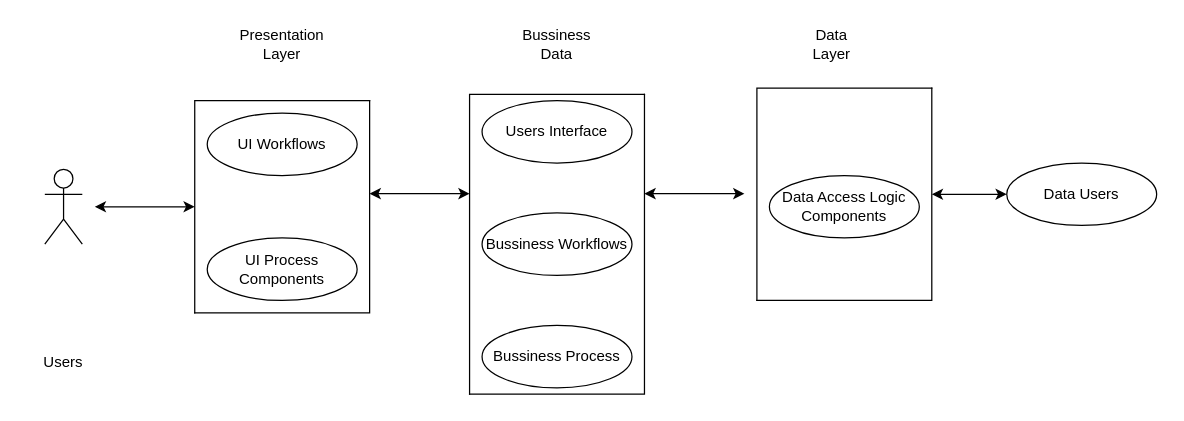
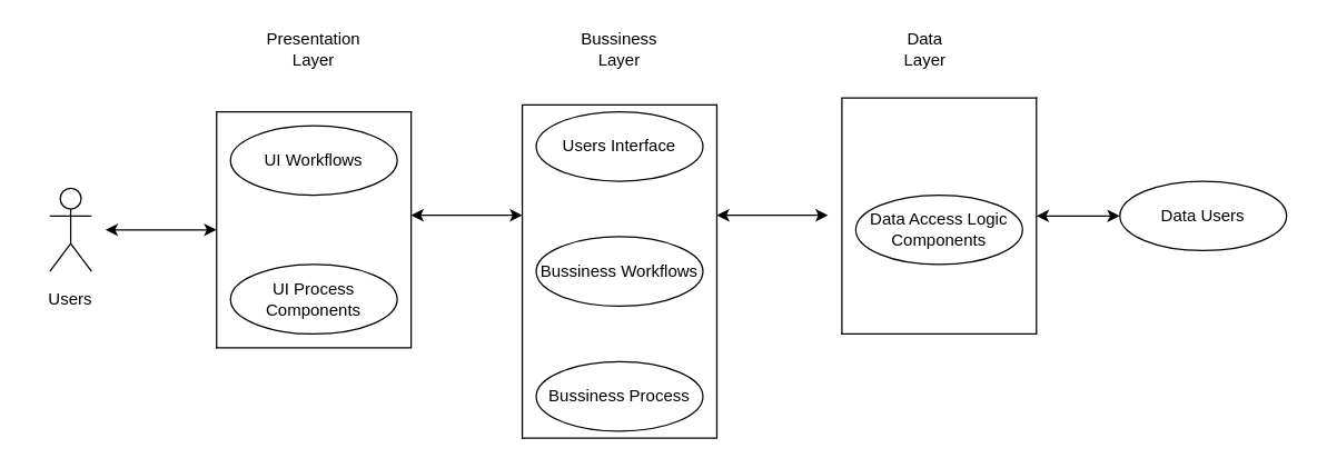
  <mxCell id="0" />
  <mxCell id="1" parent="0" />
  <mxCell id="2" value="UI Workflows" style="ellipse;whiteSpace=wrap;html=1;" parent="1" vertex="1"><mxGeometry x="165" y="90" width="120" height="50" as="geometry" /></mxCell>
  <mxCell id="3" value="Users Interface" style="ellipse;whiteSpace=wrap;html=1;" parent="1" vertex="1"><mxGeometry x="385" y="80" width="120" height="50" as="geometry" /></mxCell>
  <mxCell id="4" value="" style="shape=partialRectangle;whiteSpace=wrap;html=1;top=0;left=0;fillColor=none;" parent="1" vertex="1"><mxGeometry x="605" y="70" width="140" height="170" as="geometry" /></mxCell>
  <mxCell id="5" value="" style="shape=partialRectangle;whiteSpace=wrap;html=1;bottom=0;right=0;fillColor=none;" parent="1" vertex="1"><mxGeometry x="155" y="80" width="140" height="170" as="geometry" /></mxCell>
  <mxCell id="6" value="" style="shape=partialRectangle;whiteSpace=wrap;html=1;top=0;left=0;fillColor=none;" parent="1" vertex="1"><mxGeometry x="155" y="80" width="140" height="170" as="geometry" /></mxCell>
  <mxCell id="7" value="" style="shape=partialRectangle;whiteSpace=wrap;html=1;bottom=0;right=0;fillColor=none;" parent="1" vertex="1"><mxGeometry x="375" y="75" width="140" height="240" as="geometry" /></mxCell>
  <mxCell id="8" value="Bussiness Workflows" style="ellipse;whiteSpace=wrap;html=1;" parent="1" vertex="1"><mxGeometry x="385" y="170" width="120" height="50" as="geometry" /></mxCell>
  <mxCell id="9" value="" style="shape=partialRectangle;whiteSpace=wrap;html=1;top=0;left=0;fillColor=none;" parent="1" vertex="1"><mxGeometry x="375" y="75" width="140" height="240" as="geometry" /></mxCell>
  <mxCell id="10" value="" style="shape=partialRectangle;whiteSpace=wrap;html=1;bottom=0;right=0;fillColor=none;" parent="1" vertex="1"><mxGeometry x="605" y="70" width="140" height="170" as="geometry" /></mxCell>
  <mxCell id="11" value="" style="endArrow=classic;startArrow=classic;html=1;rounded=0;entryX=0;entryY=0.5;entryDx=0;entryDy=0;" parent="1" target="5" edge="1"><mxGeometry width="50" height="50" relative="1" as="geometry"><mxPoint x="75" y="165" as="sourcePoint" /><mxPoint x="255" y="210" as="targetPoint" /></mxGeometry></mxCell>
  <mxCell id="12" value="" style="endArrow=classic;startArrow=classic;html=1;rounded=0;entryX=0;entryY=0.5;entryDx=0;entryDy=0;" parent="1" edge="1"><mxGeometry width="50" height="50" relative="1" as="geometry"><mxPoint x="295" y="154.5" as="sourcePoint" /><mxPoint x="375" y="154.5" as="targetPoint" /></mxGeometry></mxCell>
  <mxCell id="13" value="" style="endArrow=classic;startArrow=classic;html=1;rounded=0;entryX=0;entryY=0.5;entryDx=0;entryDy=0;" parent="1" edge="1"><mxGeometry width="50" height="50" relative="1" as="geometry"><mxPoint x="515" y="154.5" as="sourcePoint" /><mxPoint x="595" y="154.5" as="targetPoint" /></mxGeometry></mxCell>
- <mxCell id="14" value="Users" style="text;html=1;strokeColor=none;fillColor=none;align=center;verticalAlign=middle;whiteSpace=wrap;rounded=0;" parent="1" vertex="1"><mxGeometry x="20" y="275" width="60" height="30" as="geometry" /></mxCell>
+ <mxCell id="14" value="Users" style="text;html=1;strokeColor=none;fillColor=none;align=center;verticalAlign=middle;whiteSpace=wrap;rounded=0;" parent="1" vertex="1"><mxGeometry x="20" y="200" width="60" height="30" as="geometry" /></mxCell>
  <mxCell id="15" value="Presentation Layer" style="text;html=1;strokeColor=none;fillColor=none;align=center;verticalAlign=middle;whiteSpace=wrap;rounded=0;" parent="1" vertex="1"><mxGeometry x="195" y="20" width="60" height="30" as="geometry" /></mxCell>
- <mxCell id="16" value="Bussiness Data" style="text;html=1;strokeColor=none;fillColor=none;align=center;verticalAlign=middle;whiteSpace=wrap;rounded=0;" parent="1" vertex="1"><mxGeometry x="415" y="20" width="60" height="30" as="geometry" /></mxCell>
+ <mxCell id="16" value="Bussiness Layer" style="text;html=1;strokeColor=none;fillColor=none;align=center;verticalAlign=middle;whiteSpace=wrap;rounded=0;" parent="1" vertex="1"><mxGeometry x="415" y="20" width="60" height="30" as="geometry" /></mxCell>
  <mxCell id="17" value="Data Layer" style="text;html=1;strokeColor=none;fillColor=none;align=center;verticalAlign=middle;whiteSpace=wrap;rounded=0;" parent="1" vertex="1"><mxGeometry x="635" y="20" width="60" height="30" as="geometry" /></mxCell>
  <mxCell id="18" value="UI Process Components" style="ellipse;whiteSpace=wrap;html=1;" parent="1" vertex="1"><mxGeometry x="165" y="190" width="120" height="50" as="geometry" /></mxCell>
  <mxCell id="19" value="" style="shape=umlActor;verticalLabelPosition=bottom;verticalAlign=top;html=1;outlineConnect=0;" vertex="1" parent="1"><mxGeometry x="35" y="135" width="30" height="60" as="geometry" /></mxCell>
  <mxCell id="20" value="Bussiness Process" style="ellipse;whiteSpace=wrap;html=1;" vertex="1" parent="1"><mxGeometry x="385" y="260" width="120" height="50" as="geometry" /></mxCell>
  <mxCell id="21" value="Data Access Logic Components" style="ellipse;whiteSpace=wrap;html=1;" vertex="1" parent="1"><mxGeometry x="615" y="140" width="120" height="50" as="geometry" /></mxCell>
  <mxCell id="22" value="Data Users" style="ellipse;whiteSpace=wrap;html=1;" vertex="1" parent="1"><mxGeometry x="805" y="130" width="120" height="50" as="geometry" /></mxCell>
  <mxCell id="23" value="" style="endArrow=classic;startArrow=classic;html=1;rounded=0;entryX=0;entryY=0.5;entryDx=0;entryDy=0;exitX=1;exitY=0.5;exitDx=0;exitDy=0;" edge="1" parent="1" source="10" target="22"><mxGeometry width="50" height="50" relative="1" as="geometry"><mxPoint x="755" y="200" as="sourcePoint" /><mxPoint x="805" y="150" as="targetPoint" /></mxGeometry></mxCell>
